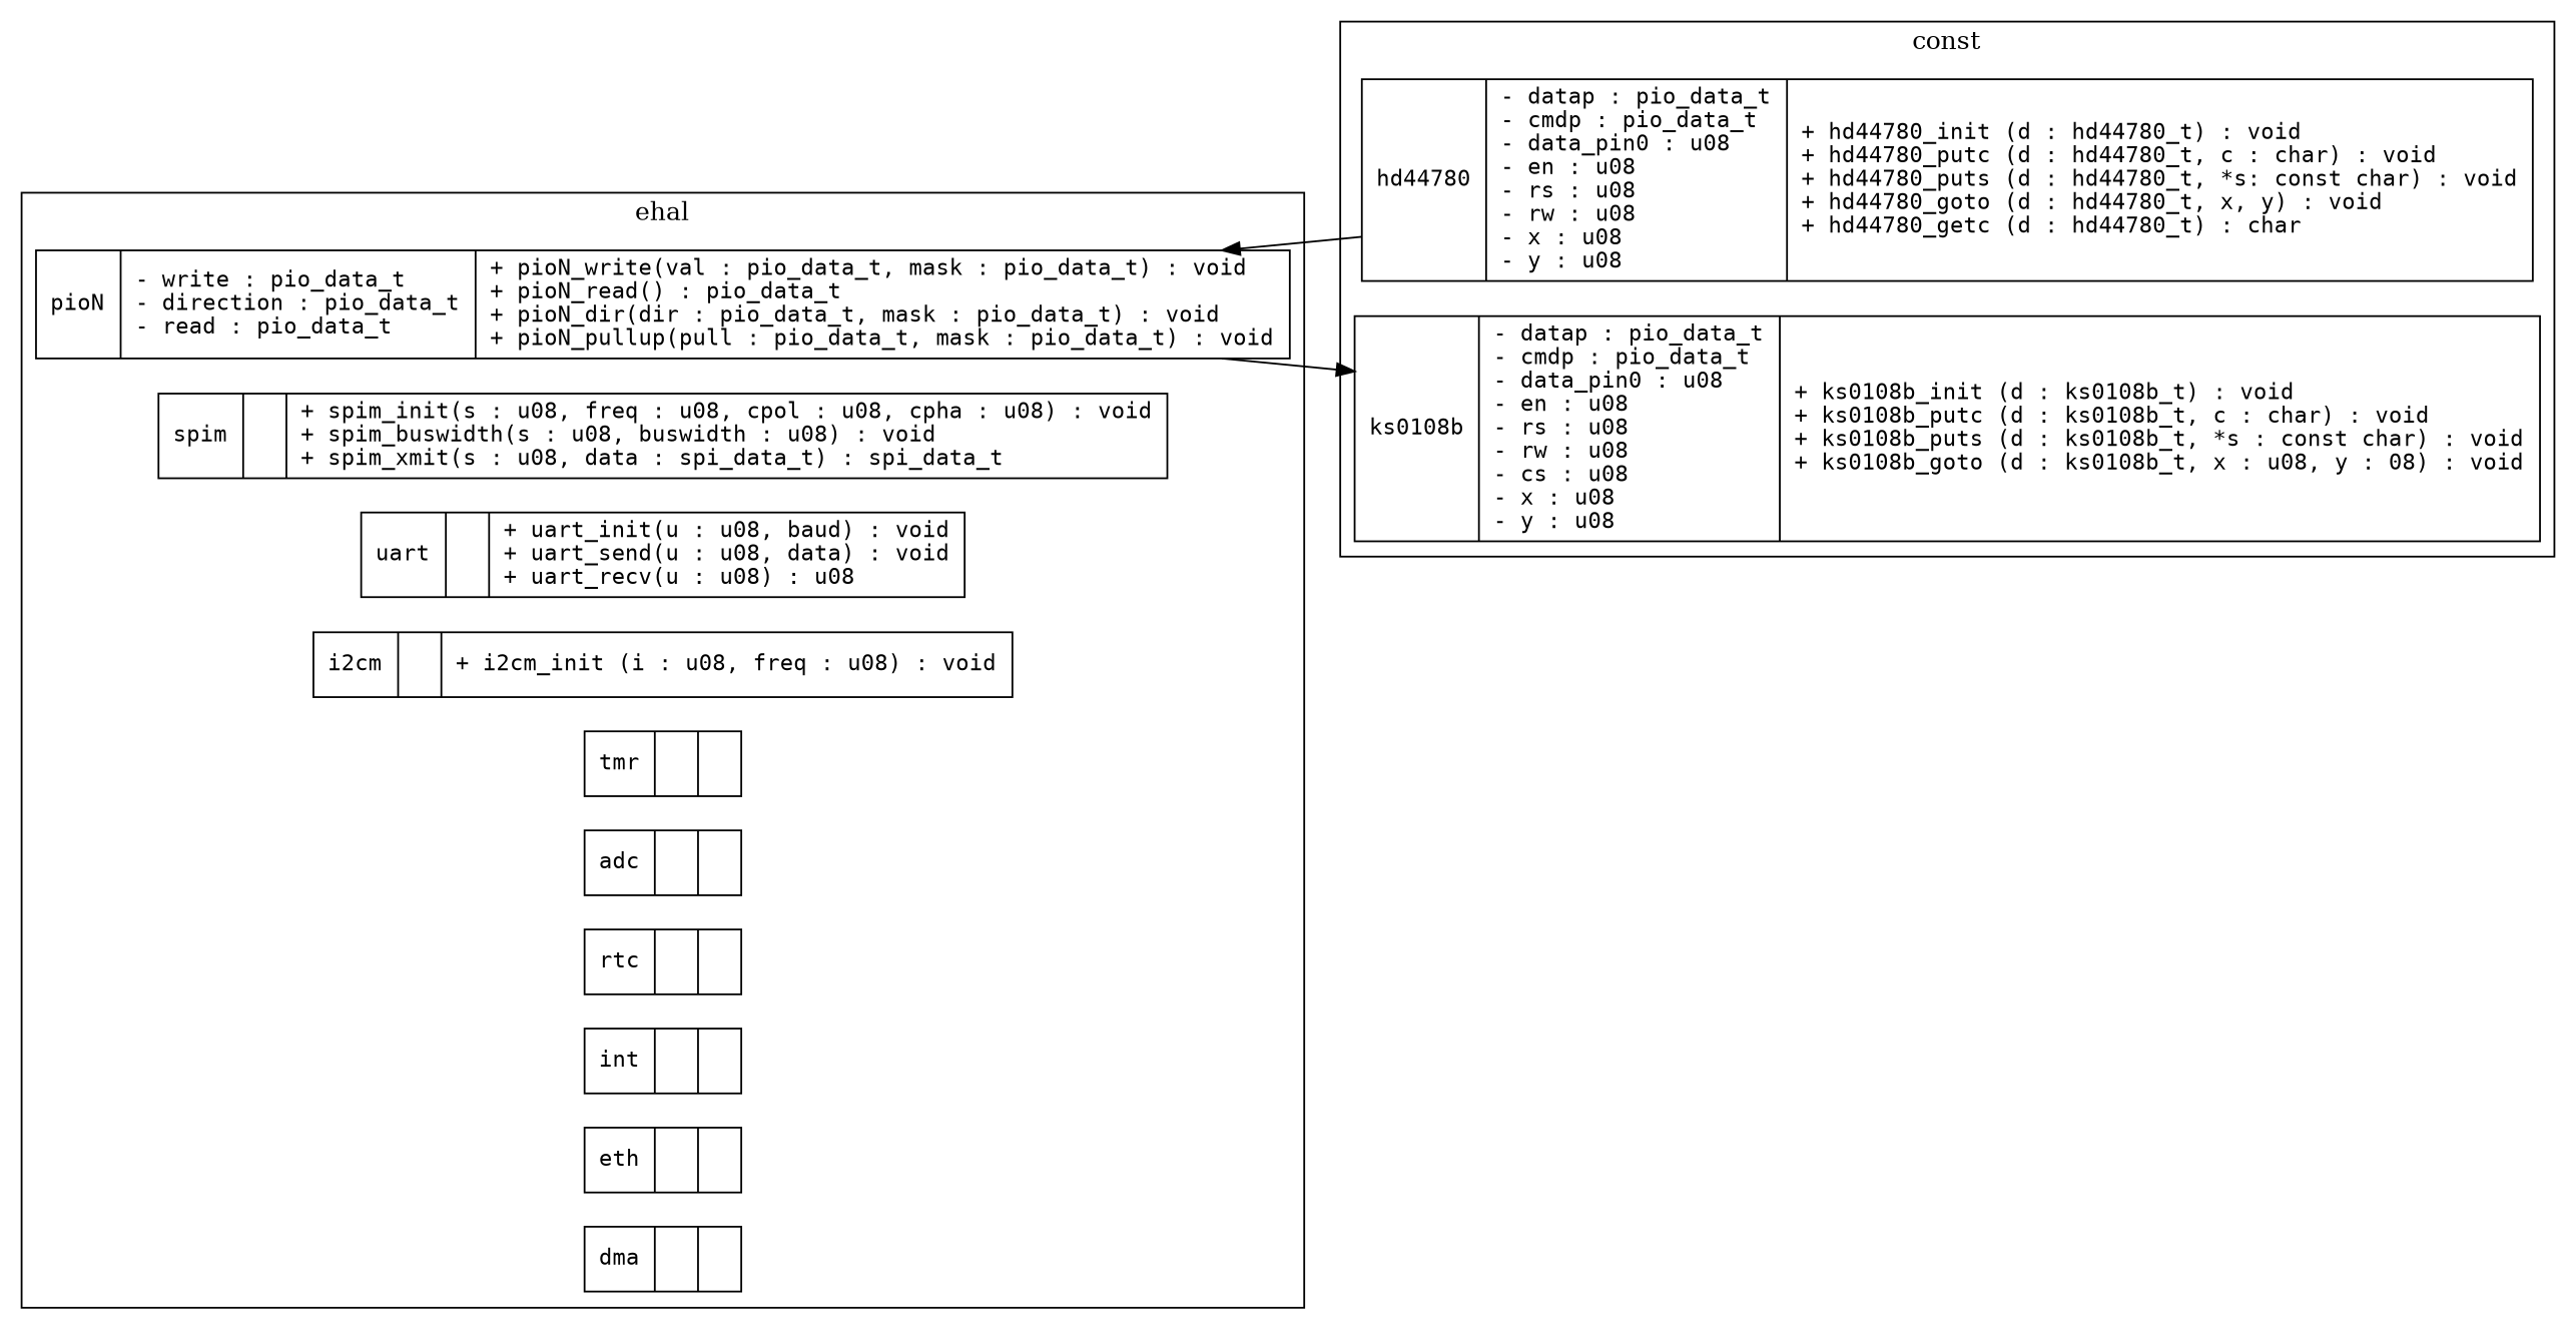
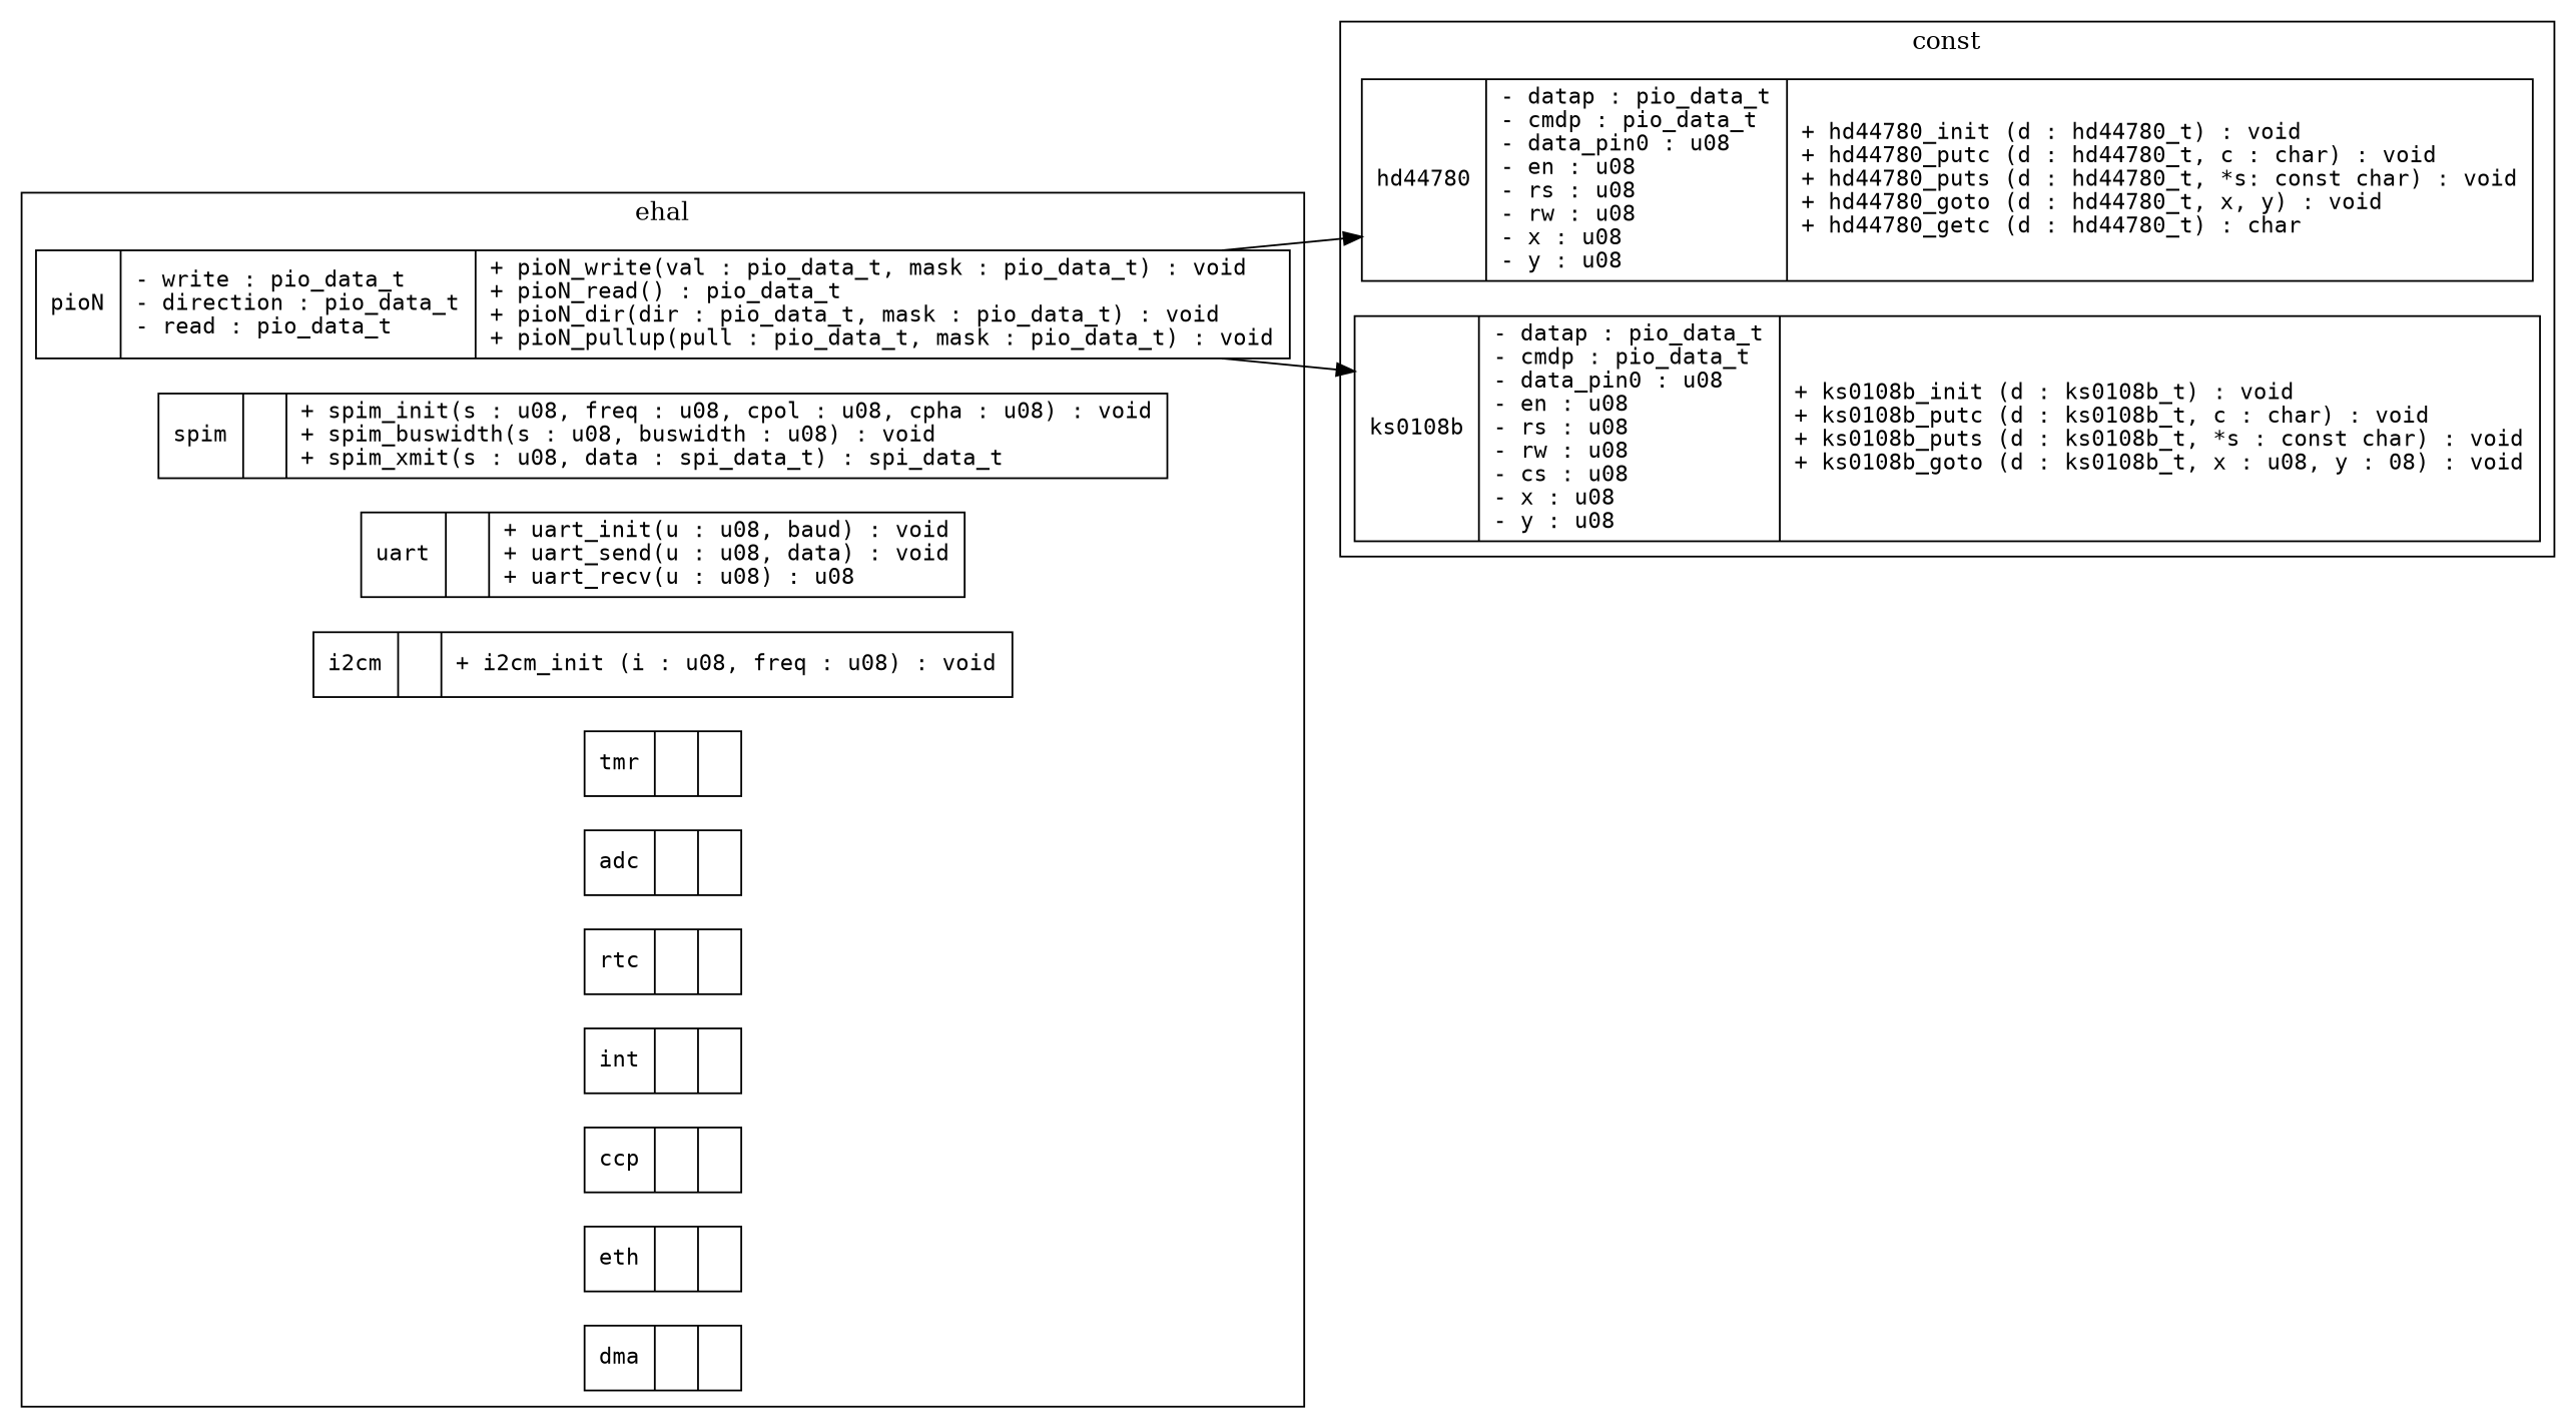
  digraph {
    rankdir=LR
    node [fontname="Bitstream Vera Sans Mono" fontsize=12 shape=record]
    edge [fontname="Bitstream Vera Sans Mono" fontsize=8]
    n1 [label="{pioN|- write : pio_data_t\l- direction : pio_data_t\l- read : pio_data_t\l|+ pioN_write	(val : pio_data_t, mask : pio_data_t) : void\l+ pioN_read	() : pio_data_t\l+ pioN_dir	(dir : pio_data_t, mask : pio_data_t) : void\l+ pioN_pullup	(pull : pio_data_t, mask : pio_data_t) : void\l}"]
    n2 [label="{spim||+ spim_init	(s : u08, freq : u08, cpol : u08, cpha : u08) : void\l+ spim_buswidth	(s : u08, buswidth : u08) : void\l+ spim_xmit	(s : u08, data : spi_data_t) : spi_data_t\l}"]
    n3 [label="{uart||+ uart_init	(u : u08, baud) : void\l+ uart_send	(u : u08, data) : void\l+ uart_recv	(u : u08) : u08\l}"]
    n4 [label="{i2cm||+ i2cm_init (i : u08, freq : u08) : void}"]
    n5 [label="{tmr||}"]
    n6 [label="{adc||}"]
    n7 [label="{rtc||}"]
    n8 [label="{int||}"]
+   n9 [label="{ccp||}"]
    n10 [label="{eth||}"]
    n11 [label="{dma||}"]
    n12 [label="{hd44780|- datap : pio_data_t\l- cmdp : pio_data_t\l- data_pin0 : u08\l- en : u08\l- rs : u08\l- rw : u08\l- x : u08\l- y : u08\l|+ hd44780_init (d : hd44780_t) : void\l+ hd44780_putc (d : hd44780_t, c : char) : void\l+ hd44780_puts (d : hd44780_t, *s: const char) : void\l+ hd44780_goto (d : hd44780_t, x, y) : void\l+ hd44780_getc (d : hd44780_t) : char\l}"]
    n13 [label="{ks0108b|- datap : pio_data_t\l- cmdp : pio_data_t\l- data_pin0 : u08\l- en : u08\l- rs : u08\l- rw : u08\l- cs : u08\l- x : u08\l- y : u08\l|+ ks0108b_init (d : ks0108b_t) : void\l+ ks0108b_putc (d : ks0108b_t, c : char) : void\l+ ks0108b_puts (d : ks0108b_t, *s : const char) : void\l+ ks0108b_goto (d : ks0108b_t, x : u08, y : 08) : void\l}"]
    subgraph cluster_1 {
      label=ehal
      n1
      n2
      n3
      n4
      n5
      n6
      n7
      n8
+     n9
      n10
      n11
    }
    subgraph cluster_2 {
      label=const
      n12
      n13
    }
    n1 -> n13
-   n12 -> n1
+   n1 -> n12
  }
